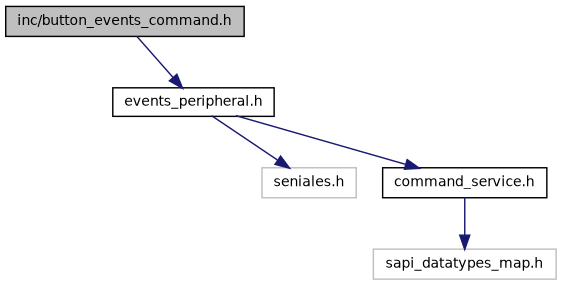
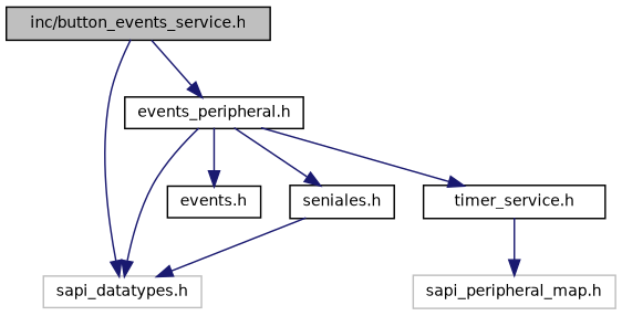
  digraph {
    node [color=black fillcolor=white fontname=Helvetica fontsize=10 shape=record style=filled]
    edge [color=midnightblue fontname=Helvetica fontsize=10 labelfontname=Helvetica labelfontsize=10 style=solid]
-   n1 [fillcolor=grey75 fontcolor=black height=0.2 label="inc/button_events_command.h" width=0.4]
+   n1 [fillcolor=grey75 fontcolor=black height=0.2 label="inc/button_events_service.h" width=0.4]
+   n2 [color=grey75 height=0.2 label="sapi_datatypes.h" width=0.4]
    n3 [height=0.2 label="events_peripheral.h" width=0.4]
-   n5 [color=grey75 height=0.2 label="seniales.h" width=0.4]
-   n6 [height=0.2 label="command_service.h" width=0.4]
-   n7 [color=grey75 height=0.2 label="sapi_datatypes_map.h" width=0.4]
+   n4 [height=0.2 label="events.h" width=0.4]
+   n5 [height=0.2 label="seniales.h" width=0.4]
+   n6 [height=0.2 label="timer_service.h" width=0.4]
+   n7 [color=grey75 height=0.2 label="sapi_peripheral_map.h" width=0.4]
+   n1 -> n2
    n1 -> n3
+   n3 -> n2
+   n3 -> n4
    n3 -> n5
    n3 -> n6
+   n5 -> n2
    n6 -> n7
  }
